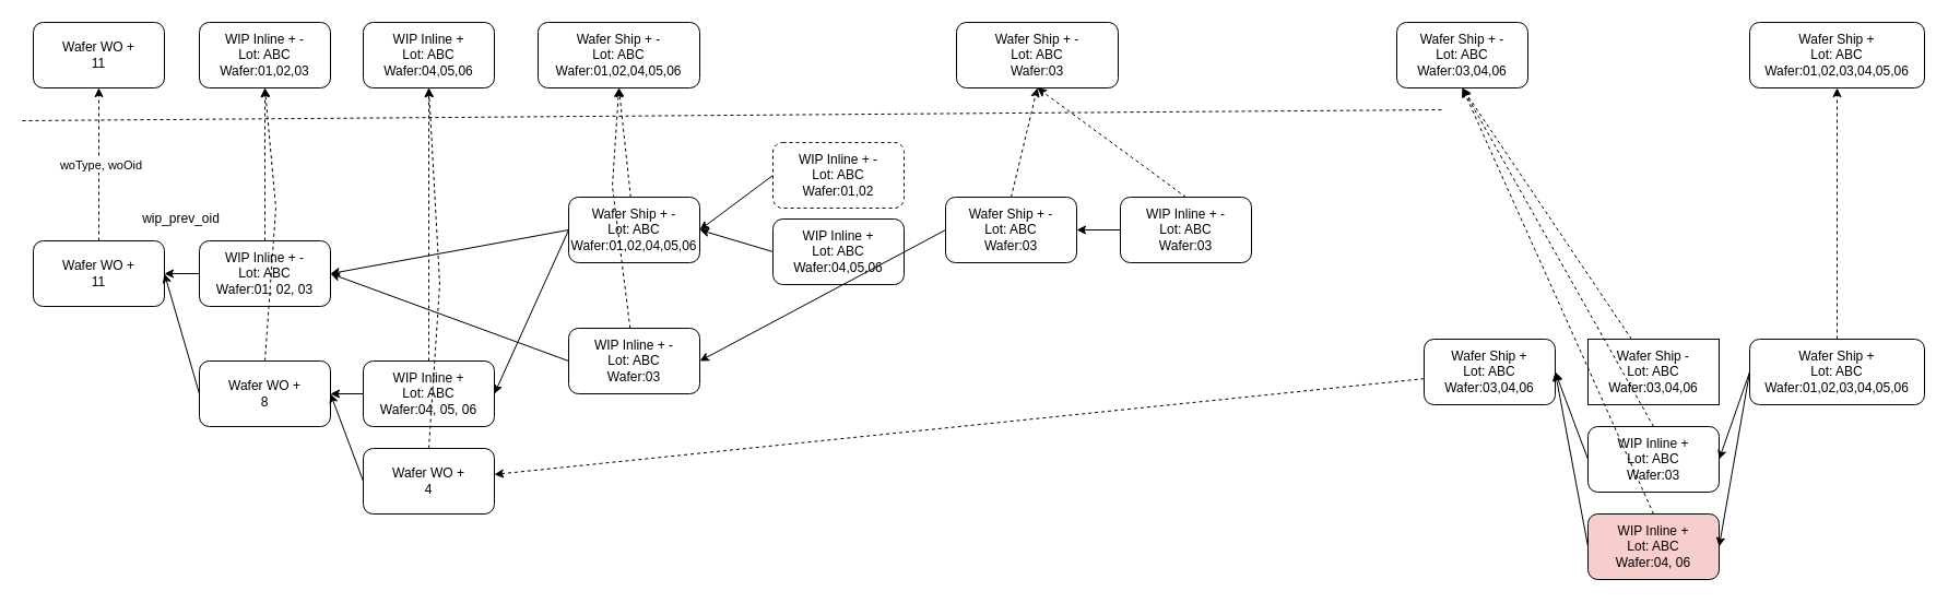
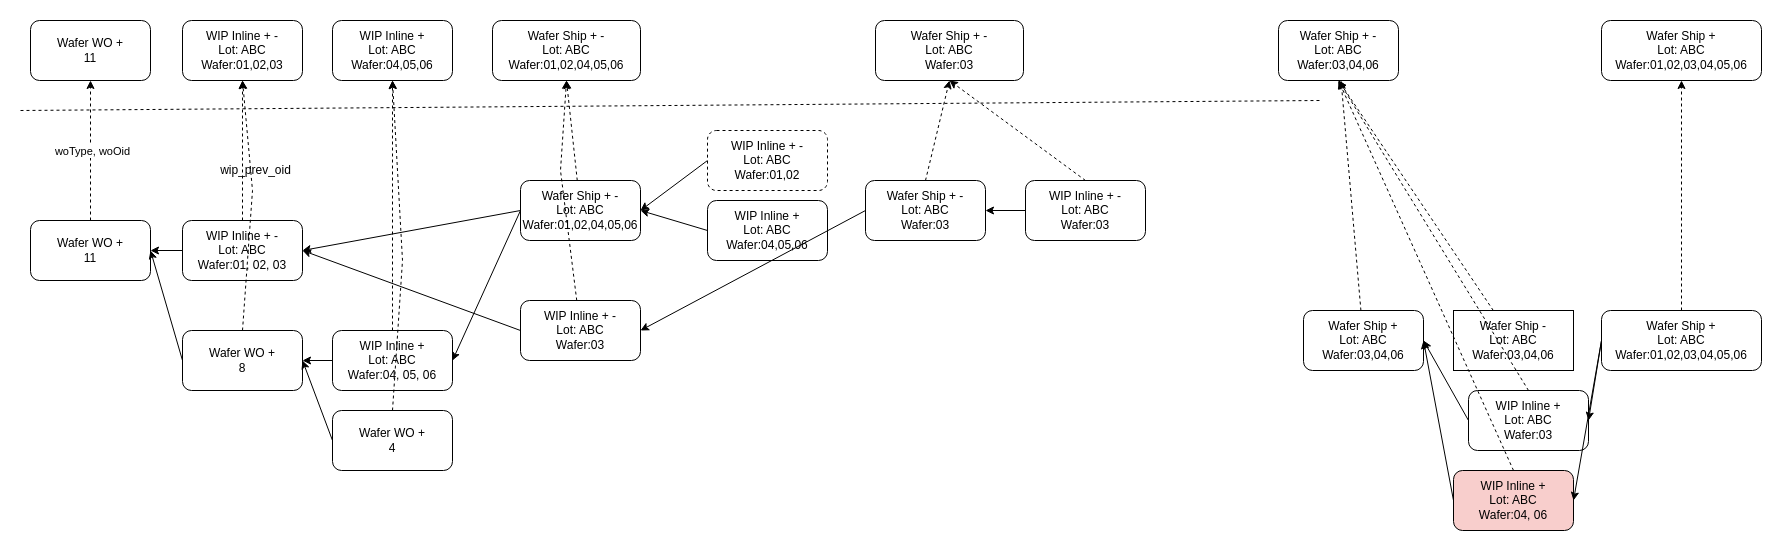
  <mxCell id="0" />
  <mxCell id="1" parent="0" />
  <mxCell id="2" value="Wafer WO +&lt;br&gt;11" style="rounded=1;whiteSpace=wrap;html=1;" vertex="1" parent="1"><mxGeometry x="30" y="20" width="120" height="60" as="geometry" /></mxCell>
  <mxCell id="3" value="WIP Inline + -&lt;br&gt;Lot: ABC&lt;br&gt;Wafer:01,02,03" style="rounded=1;whiteSpace=wrap;html=1;" vertex="1" parent="1"><mxGeometry x="182" y="20" width="120" height="60" as="geometry" /></mxCell>
  <mxCell id="4" value="WIP Inline +&lt;br&gt;Lot: ABC&lt;br&gt;Wafer:04,05,06" style="rounded=1;whiteSpace=wrap;html=1;" vertex="1" parent="1"><mxGeometry x="332" y="20" width="120" height="60" as="geometry" /></mxCell>
  <mxCell id="5" style="rounded=0;orthogonalLoop=1;jettySize=auto;html=1;entryX=0.5;entryY=1;entryDx=0;entryDy=0;dashed=1;" edge="1" parent="1" source="7" target="2"><mxGeometry relative="1" as="geometry" /></mxCell>
  <mxCell id="6" value="woType, woOid" style="edgeLabel;html=1;align=center;verticalAlign=middle;resizable=0;points=[];" vertex="1" connectable="0" parent="5"><mxGeometry x="0.002" y="-1" relative="1" as="geometry"><mxPoint as="offset" /></mxGeometry></mxCell>
  <mxCell id="7" value="Wafer WO +&lt;br&gt;11" style="rounded=1;whiteSpace=wrap;html=1;" vertex="1" parent="1"><mxGeometry x="30" y="220" width="120" height="60" as="geometry" /></mxCell>
  <mxCell id="8" style="edgeStyle=orthogonalEdgeStyle;rounded=0;orthogonalLoop=1;jettySize=auto;html=1;exitX=0;exitY=0.5;exitDx=0;exitDy=0;entryX=1;entryY=0.5;entryDx=0;entryDy=0;" edge="1" parent="1" source="10" target="7"><mxGeometry relative="1" as="geometry" /></mxCell>
  <mxCell id="9" style="rounded=0;orthogonalLoop=1;jettySize=auto;html=1;entryX=0.5;entryY=1;entryDx=0;entryDy=0;dashed=1;" edge="1" parent="1" source="10" target="3"><mxGeometry relative="1" as="geometry" /></mxCell>
  <mxCell id="10" value="WIP Inline + -&lt;br&gt;Lot: ABC&lt;br&gt;Wafer:01, 02, 03" style="rounded=1;whiteSpace=wrap;html=1;" vertex="1" parent="1"><mxGeometry x="182" y="220" width="120" height="60" as="geometry" /></mxCell>
  <mxCell id="11" style="rounded=0;orthogonalLoop=1;jettySize=auto;html=1;exitX=0;exitY=0.5;exitDx=0;exitDy=0;entryX=1;entryY=0.5;entryDx=0;entryDy=0;" edge="1" parent="1" source="13" target="7"><mxGeometry relative="1" as="geometry" /></mxCell>
  <mxCell id="12" style="edgeStyle=none;rounded=0;orthogonalLoop=1;jettySize=auto;html=1;exitX=0.5;exitY=0;exitDx=0;exitDy=0;entryX=0.5;entryY=1;entryDx=0;entryDy=0;dashed=1;" edge="1" parent="1" source="13" target="3"><mxGeometry relative="1" as="geometry"><Array as="points"><mxPoint x="252" y="190" /></Array></mxGeometry></mxCell>
  <mxCell id="13" value="Wafer WO +&lt;br&gt;8" style="rounded=1;whiteSpace=wrap;html=1;" vertex="1" parent="1"><mxGeometry x="182" y="330" width="120" height="60" as="geometry" /></mxCell>
  <mxCell id="14" style="edgeStyle=none;rounded=0;orthogonalLoop=1;jettySize=auto;html=1;entryX=1;entryY=0.5;entryDx=0;entryDy=0;" edge="1" parent="1" source="16" target="13"><mxGeometry relative="1" as="geometry" /></mxCell>
  <mxCell id="15" style="edgeStyle=none;rounded=0;orthogonalLoop=1;jettySize=auto;html=1;dashed=1;" edge="1" parent="1" source="16" target="4"><mxGeometry relative="1" as="geometry" /></mxCell>
  <mxCell id="16" value="WIP Inline +&lt;br&gt;Lot: ABC&lt;br&gt;Wafer:04, 05, 06" style="rounded=1;whiteSpace=wrap;html=1;" vertex="1" parent="1"><mxGeometry x="332" y="330" width="120" height="60" as="geometry" /></mxCell>
  <mxCell id="17" style="edgeStyle=none;rounded=0;orthogonalLoop=1;jettySize=auto;html=1;exitX=0;exitY=0.5;exitDx=0;exitDy=0;" edge="1" parent="1" source="19"><mxGeometry relative="1" as="geometry"><mxPoint x="302" y="360" as="targetPoint" /></mxGeometry></mxCell>
  <mxCell id="18" style="edgeStyle=none;rounded=0;orthogonalLoop=1;jettySize=auto;html=1;exitX=0.5;exitY=0;exitDx=0;exitDy=0;entryX=0.5;entryY=1;entryDx=0;entryDy=0;dashed=1;" edge="1" parent="1" source="19" target="4"><mxGeometry relative="1" as="geometry"><Array as="points"><mxPoint x="402" y="260" /></Array></mxGeometry></mxCell>
  <mxCell id="19" value="Wafer WO +&lt;br&gt;4" style="rounded=1;whiteSpace=wrap;html=1;" vertex="1" parent="1"><mxGeometry x="332" y="410" width="120" height="60" as="geometry" /></mxCell>
  <mxCell id="20" value="Wafer Ship + -&lt;br&gt;Lot: ABC&lt;br&gt;Wafer:01,02,04,05,06" style="rounded=1;whiteSpace=wrap;html=1;" vertex="1" parent="1"><mxGeometry x="492" y="20" width="148" height="60" as="geometry" /></mxCell>
  <mxCell id="21" style="edgeStyle=none;rounded=0;orthogonalLoop=1;jettySize=auto;html=1;exitX=0;exitY=0.5;exitDx=0;exitDy=0;entryX=1;entryY=0.5;entryDx=0;entryDy=0;" edge="1" parent="1" source="24" target="10"><mxGeometry relative="1" as="geometry" /></mxCell>
  <mxCell id="22" style="edgeStyle=none;rounded=0;orthogonalLoop=1;jettySize=auto;html=1;exitX=0;exitY=0.5;exitDx=0;exitDy=0;entryX=1;entryY=0.5;entryDx=0;entryDy=0;" edge="1" parent="1" source="24" target="16"><mxGeometry relative="1" as="geometry" /></mxCell>
  <mxCell id="23" style="edgeStyle=none;rounded=0;orthogonalLoop=1;jettySize=auto;html=1;entryX=0.5;entryY=1;entryDx=0;entryDy=0;dashed=1;" edge="1" parent="1" source="24" target="20"><mxGeometry relative="1" as="geometry" /></mxCell>
  <mxCell id="24" value="Wafer Ship + -&lt;br&gt;Lot: ABC&lt;br&gt;Wafer:01,02,04,05,06" style="rounded=1;whiteSpace=wrap;html=1;" vertex="1" parent="1"><mxGeometry x="520" y="180" width="120" height="60" as="geometry" /></mxCell>
  <mxCell id="25" style="edgeStyle=none;rounded=0;orthogonalLoop=1;jettySize=auto;html=1;exitX=0;exitY=0.5;exitDx=0;exitDy=0;entryX=1;entryY=0.5;entryDx=0;entryDy=0;" edge="1" parent="1" source="27" target="10"><mxGeometry relative="1" as="geometry" /></mxCell>
  <mxCell id="26" style="edgeStyle=none;rounded=0;orthogonalLoop=1;jettySize=auto;html=1;entryX=0.5;entryY=1;entryDx=0;entryDy=0;dashed=1;" edge="1" parent="1" source="27" target="20"><mxGeometry relative="1" as="geometry"><Array as="points"><mxPoint x="560" y="170" /></Array></mxGeometry></mxCell>
  <mxCell id="27" value="WIP Inline + -&lt;br&gt;Lot: ABC&lt;br&gt;Wafer:03" style="rounded=1;whiteSpace=wrap;html=1;" vertex="1" parent="1"><mxGeometry x="520" y="300" width="120" height="60" as="geometry" /></mxCell>
  <mxCell id="28" value="Wafer Ship + -&lt;br&gt;Lot: ABC&lt;br&gt;Wafer:03,04,06" style="rounded=1;whiteSpace=wrap;html=1;" vertex="1" parent="1"><mxGeometry x="1278" y="20" width="120" height="60" as="geometry" /></mxCell>
- <mxCell id="29" style="edgeStyle=none;rounded=0;orthogonalLoop=1;jettySize=auto;html=1;dashed=1;" edge="1" parent="1" source="30" target="19"><mxGeometry relative="1" as="geometry" /></mxCell>
+ <mxCell id="29" style="edgeStyle=none;rounded=0;orthogonalLoop=1;jettySize=auto;html=1;dashed=1;" edge="1" parent="1" source="30" target="28"><mxGeometry relative="1" as="geometry" /></mxCell>
  <mxCell id="30" value="Wafer Ship +&lt;br&gt;Lot: ABC&lt;br&gt;Wafer:03,04,06" style="rounded=1;whiteSpace=wrap;html=1;" vertex="1" parent="1"><mxGeometry x="1303" y="310" width="120" height="60" as="geometry" /></mxCell>
  <mxCell id="31" style="edgeStyle=none;rounded=0;orthogonalLoop=1;jettySize=auto;html=1;entryX=0.5;entryY=1;entryDx=0;entryDy=0;dashed=1;" edge="1" parent="1" source="32" target="28"><mxGeometry relative="1" as="geometry" /></mxCell>
  <mxCell id="32" value="Wafer Ship -&lt;br&gt;Lot: ABC&lt;br&gt;Wafer:03,04,06" style="whiteSpace=wrap;html=1;rounded=0;" vertex="1" parent="1"><mxGeometry x="1453" y="310" width="120" height="60" as="geometry" /></mxCell>
  <mxCell id="33" style="edgeStyle=none;rounded=0;orthogonalLoop=1;jettySize=auto;html=1;exitX=0;exitY=0.5;exitDx=0;exitDy=0;entryX=1;entryY=0.5;entryDx=0;entryDy=0;" edge="1" parent="1" source="35" target="30"><mxGeometry relative="1" as="geometry" /></mxCell>
  <mxCell id="34" style="edgeStyle=none;rounded=0;orthogonalLoop=1;jettySize=auto;html=1;exitX=0.5;exitY=0;exitDx=0;exitDy=0;entryX=0.5;entryY=1;entryDx=0;entryDy=0;dashed=1;" edge="1" parent="1" source="35" target="28"><mxGeometry relative="1" as="geometry" /></mxCell>
- <mxCell id="35" value="WIP Inline +&lt;br&gt;Lot: ABC&lt;br&gt;Wafer:03" style="rounded=1;whiteSpace=wrap;html=1;" vertex="1" parent="1"><mxGeometry x="1453" y="390" width="120" height="60" as="geometry" /></mxCell>
+ <mxCell id="35" value="WIP Inline +&lt;br&gt;Lot: ABC&lt;br&gt;Wafer:03" style="rounded=1;whiteSpace=wrap;html=1;" vertex="1" parent="1"><mxGeometry x="1468" y="390" width="120" height="60" as="geometry" /></mxCell>
  <mxCell id="36" style="edgeStyle=none;rounded=0;orthogonalLoop=1;jettySize=auto;html=1;exitX=0;exitY=0.5;exitDx=0;exitDy=0;" edge="1" parent="1" source="38"><mxGeometry relative="1" as="geometry"><mxPoint x="1423" y="340" as="targetPoint" /></mxGeometry></mxCell>
  <mxCell id="37" style="edgeStyle=none;rounded=0;orthogonalLoop=1;jettySize=auto;html=1;entryX=0.5;entryY=1;entryDx=0;entryDy=0;dashed=1;exitX=0.5;exitY=0;exitDx=0;exitDy=0;" edge="1" parent="1" source="38" target="28"><mxGeometry relative="1" as="geometry" /></mxCell>
  <mxCell id="38" value="WIP Inline +&lt;br&gt;Lot: ABC&lt;br&gt;Wafer:04, 06" style="rounded=1;whiteSpace=wrap;html=1;fillColor=#f8cecc;" vertex="1" parent="1"><mxGeometry x="1453" y="470" width="120" height="60" as="geometry" /></mxCell>
  <mxCell id="39" style="rounded=0;orthogonalLoop=1;jettySize=auto;html=1;exitX=0;exitY=0.5;exitDx=0;exitDy=0;entryX=1;entryY=0.5;entryDx=0;entryDy=0;" edge="1" parent="1" source="40" target="24"><mxGeometry relative="1" as="geometry" /></mxCell>
  <mxCell id="40" value="WIP Inline +&lt;br&gt;Lot: ABC&lt;br&gt;Wafer:04,05,06" style="rounded=1;whiteSpace=wrap;html=1;" vertex="1" parent="1"><mxGeometry x="707" y="200" width="120" height="60" as="geometry" /></mxCell>
  <mxCell id="41" value="Wafer Ship +&lt;br&gt;Lot: ABC&lt;br&gt;Wafer:01,02,03,04,05,06" style="rounded=1;whiteSpace=wrap;html=1;" vertex="1" parent="1"><mxGeometry x="1601" y="20" width="160" height="60" as="geometry" /></mxCell>
  <mxCell id="42" style="edgeStyle=none;rounded=0;orthogonalLoop=1;jettySize=auto;html=1;exitX=0;exitY=0.5;exitDx=0;exitDy=0;entryX=1;entryY=0.5;entryDx=0;entryDy=0;" edge="1" parent="1" source="45" target="35"><mxGeometry relative="1" as="geometry" /></mxCell>
  <mxCell id="43" style="edgeStyle=none;rounded=0;orthogonalLoop=1;jettySize=auto;html=1;exitX=0;exitY=0.5;exitDx=0;exitDy=0;entryX=1;entryY=0.5;entryDx=0;entryDy=0;" edge="1" parent="1" source="45" target="38"><mxGeometry relative="1" as="geometry" /></mxCell>
  <mxCell id="44" style="edgeStyle=none;rounded=0;orthogonalLoop=1;jettySize=auto;html=1;entryX=0.5;entryY=1;entryDx=0;entryDy=0;dashed=1;" edge="1" parent="1" source="45" target="41"><mxGeometry relative="1" as="geometry" /></mxCell>
  <mxCell id="45" value="Wafer Ship +&lt;br&gt;Lot: ABC&lt;br&gt;Wafer:01,02,03,04,05,06" style="rounded=1;whiteSpace=wrap;html=1;" vertex="1" parent="1"><mxGeometry x="1601" y="310" width="160" height="60" as="geometry" /></mxCell>
  <mxCell id="46" value="" style="endArrow=none;dashed=1;html=1;" edge="1" parent="1"><mxGeometry width="50" height="50" relative="1" as="geometry"><mxPoint x="20" y="110" as="sourcePoint" /><mxPoint x="1320" y="100" as="targetPoint" /></mxGeometry></mxCell>
- <mxCell id="47" value="wip_prev_oid" style="text;html=1;align=center;verticalAlign=middle;resizable=0;points=[];autosize=1;" vertex="1" parent="1"><mxGeometry x="120" y="190" width="90" height="20" as="geometry" /></mxCell>
+ <mxCell id="47" value="wip_prev_oid" style="text;html=1;align=center;verticalAlign=middle;resizable=0;points=[];autosize=1;" vertex="1" parent="1"><mxGeometry x="210" y="160" width="90" height="20" as="geometry" /></mxCell>
  <mxCell id="48" value="Wafer Ship + -&lt;br&gt;Lot: ABC&lt;br&gt;Wafer:03" style="rounded=1;whiteSpace=wrap;html=1;" vertex="1" parent="1"><mxGeometry x="875" y="20" width="148" height="60" as="geometry" /></mxCell>
  <mxCell id="49" style="edgeStyle=none;rounded=0;orthogonalLoop=1;jettySize=auto;html=1;exitX=0;exitY=0.5;exitDx=0;exitDy=0;entryX=1;entryY=0.5;entryDx=0;entryDy=0;" edge="1" parent="1" source="50" target="27"><mxGeometry relative="1" as="geometry" /></mxCell>
  <mxCell id="50" value="Wafer Ship + -&lt;br&gt;Lot: ABC&lt;br&gt;Wafer:03" style="rounded=1;whiteSpace=wrap;html=1;" vertex="1" parent="1"><mxGeometry x="865" y="180" width="120" height="60" as="geometry" /></mxCell>
  <mxCell id="51" style="edgeStyle=none;rounded=0;orthogonalLoop=1;jettySize=auto;html=1;entryX=0.5;entryY=1;entryDx=0;entryDy=0;dashed=1;exitX=0.5;exitY=0;exitDx=0;exitDy=0;" edge="1" parent="1" source="50" target="48"><mxGeometry relative="1" as="geometry"><Array as="points" /><mxPoint x="563.412" y="320" as="sourcePoint" /><mxPoint x="576" y="90" as="targetPoint" /></mxGeometry></mxCell>
  <mxCell id="52" style="edgeStyle=none;rounded=0;orthogonalLoop=1;jettySize=auto;html=1;exitX=0;exitY=0.5;exitDx=0;exitDy=0;entryX=1;entryY=0.5;entryDx=0;entryDy=0;" edge="1" parent="1" source="53" target="50"><mxGeometry relative="1" as="geometry" /></mxCell>
  <mxCell id="53" value="WIP Inline + -&lt;br&gt;Lot: ABC&lt;br&gt;Wafer:03" style="rounded=1;whiteSpace=wrap;html=1;" vertex="1" parent="1"><mxGeometry x="1025" y="180" width="120" height="60" as="geometry" /></mxCell>
  <mxCell id="54" style="edgeStyle=none;rounded=0;orthogonalLoop=1;jettySize=auto;html=1;entryX=0.5;entryY=1;entryDx=0;entryDy=0;dashed=1;exitX=0.5;exitY=0;exitDx=0;exitDy=0;" edge="1" parent="1" source="53" target="48"><mxGeometry relative="1" as="geometry"><Array as="points" /><mxPoint x="924" y="220" as="sourcePoint" /><mxPoint x="924" y="100" as="targetPoint" /></mxGeometry></mxCell>
  <mxCell id="55" style="edgeStyle=none;rounded=0;orthogonalLoop=1;jettySize=auto;html=1;exitX=0;exitY=0.5;exitDx=0;exitDy=0;entryX=1;entryY=0.5;entryDx=0;entryDy=0;" edge="1" parent="1" source="56" target="24"><mxGeometry relative="1" as="geometry" /></mxCell>
  <mxCell id="56" value="WIP Inline + -&lt;br&gt;Lot: ABC&lt;br&gt;Wafer:01,02" style="rounded=1;whiteSpace=wrap;html=1;dashed=1;" vertex="1" parent="1"><mxGeometry x="707" y="130" width="120" height="60" as="geometry" /></mxCell>
